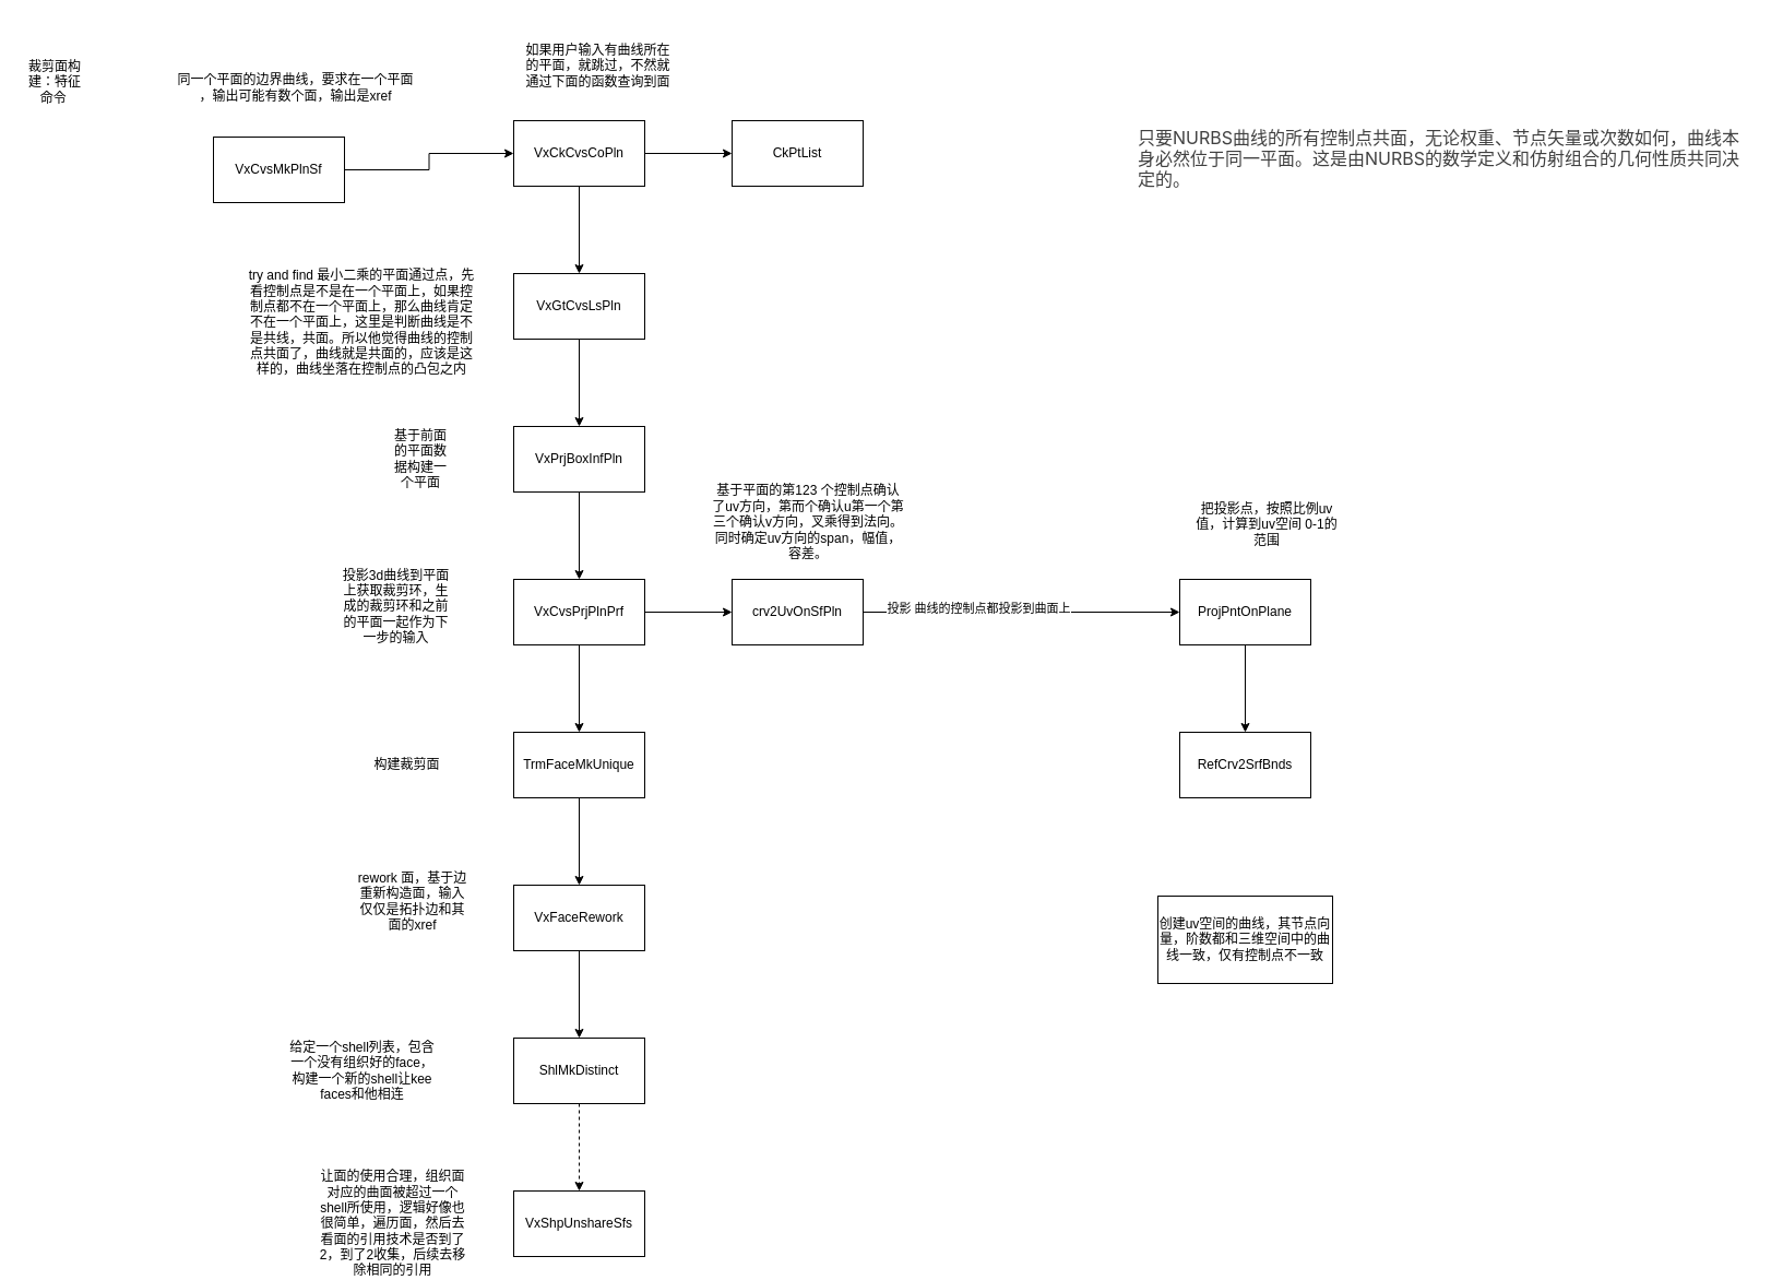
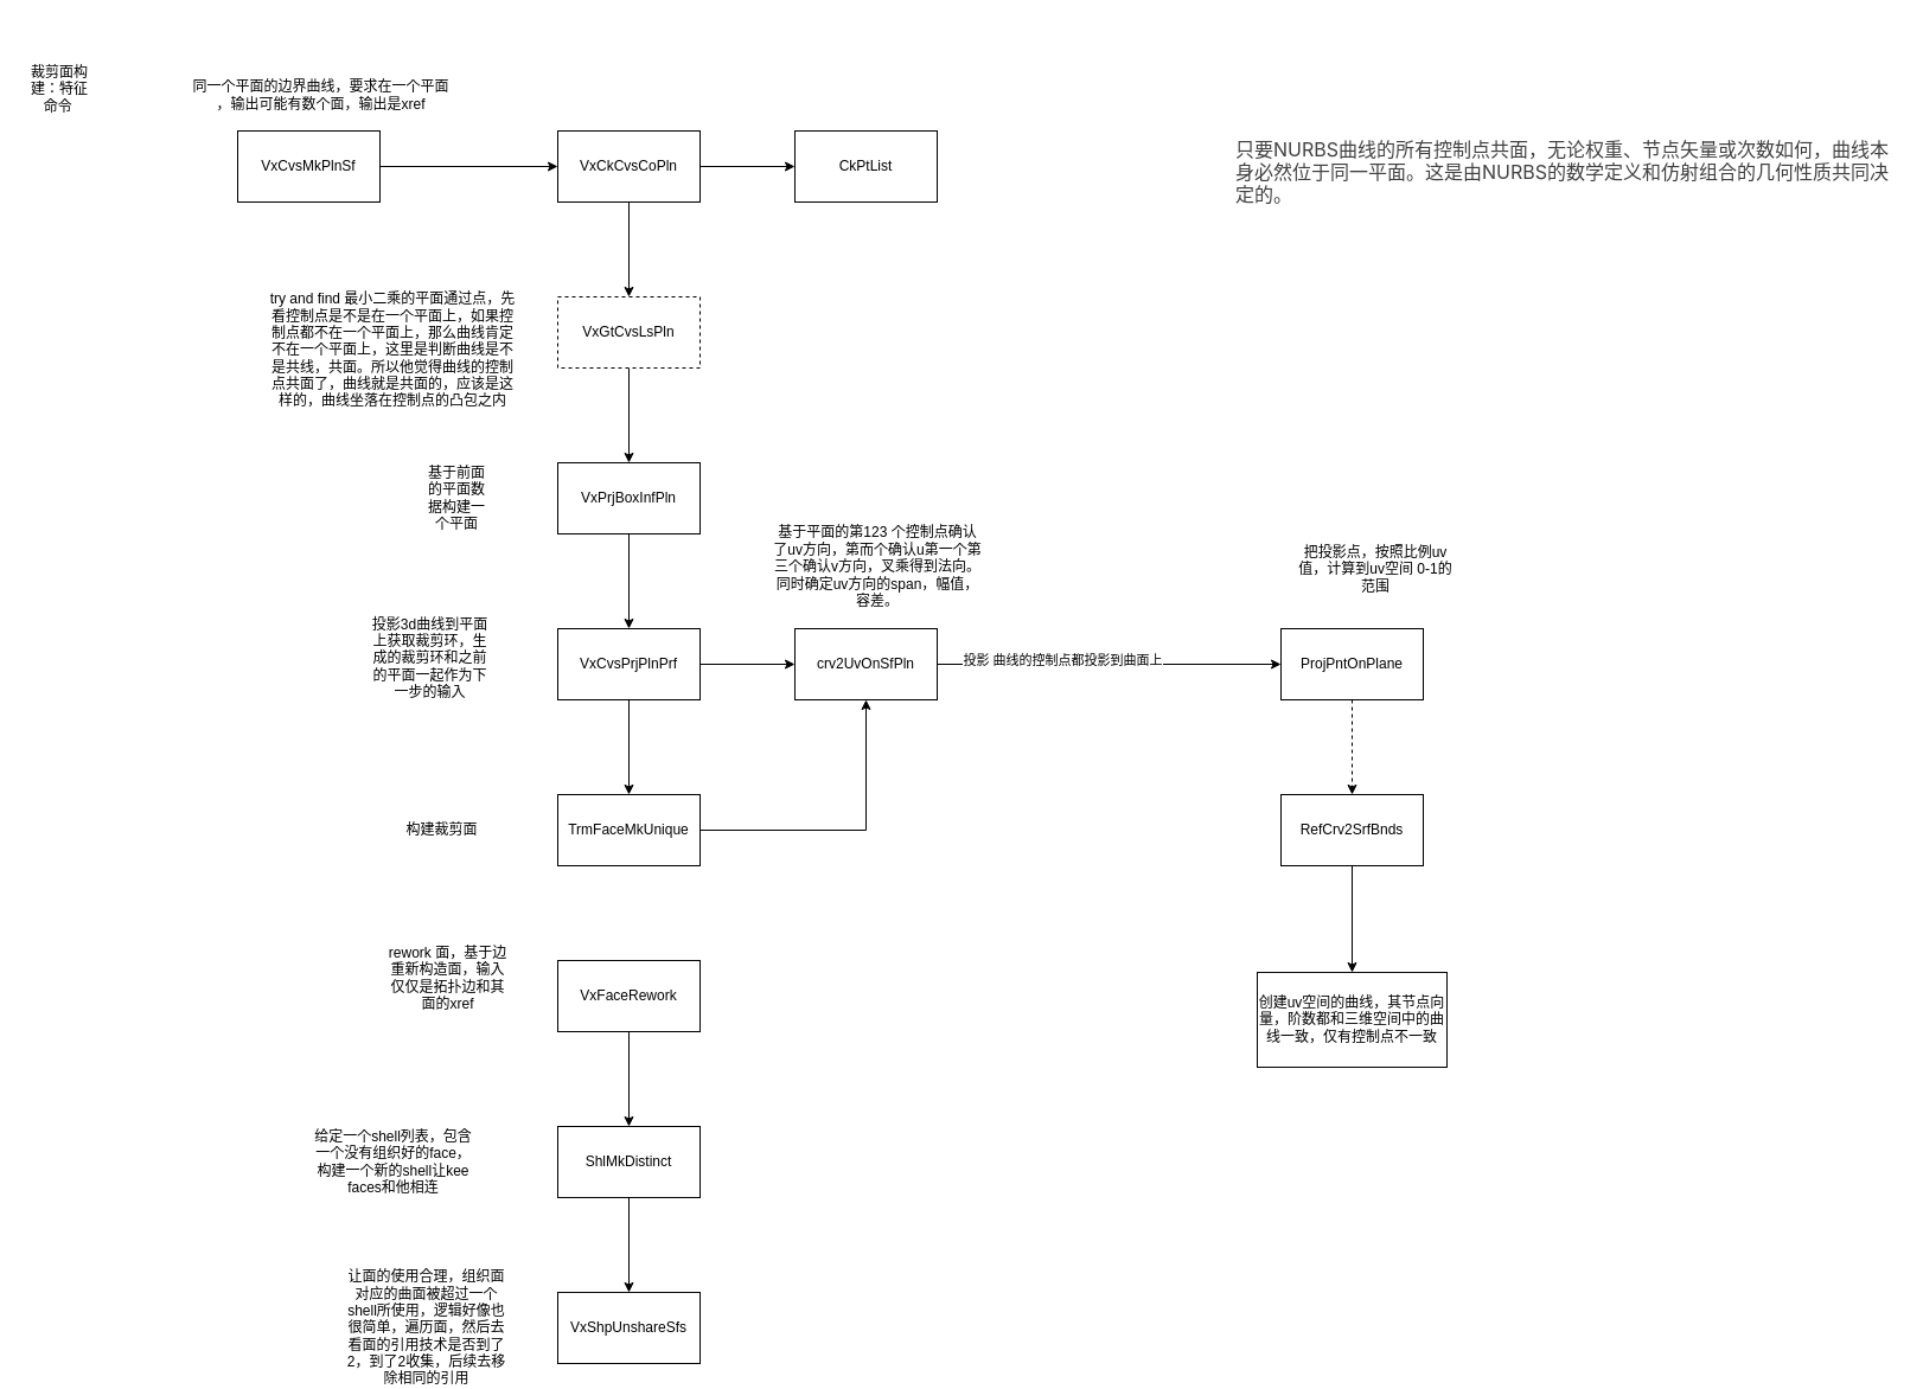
  <mxCell id="0" />
  <mxCell id="1" parent="0" />
  <mxCell id="2" value="裁剪面构建：特征命令&lt;span style=&quot;white-space: pre;&quot;&gt;&#09;&lt;/span&gt;" style="text;html=1;align=center;verticalAlign=middle;whiteSpace=wrap;rounded=0;" parent="1" vertex="1"><mxGeometry x="20" y="60" width="60" height="30" as="geometry" /></mxCell>
  <mxCell id="3" value="" style="edgeStyle=orthogonalEdgeStyle;rounded=0;orthogonalLoop=1;jettySize=auto;html=1;" parent="1" source="4" target="8" edge="1"><mxGeometry relative="1" as="geometry" /></mxCell>
- <mxCell id="4" value="VxCvsMkPlnSf" style="whiteSpace=wrap;html=1;rounded=0;" parent="1" vertex="1"><mxGeometry x="195" y="125" width="120" height="60" as="geometry" /></mxCell>
+ <mxCell id="4" value="VxCvsMkPlnSf" style="whiteSpace=wrap;html=1;rounded=0;" parent="1" vertex="1"><mxGeometry x="200" y="110" width="120" height="60" as="geometry" /></mxCell>
  <mxCell id="5" value="同一个平面的边界曲线，要求在一个平面&lt;div&gt;，输出可能有数个面，输出是xref&lt;/div&gt;" style="text;html=1;align=center;verticalAlign=middle;resizable=0;points=[];autosize=1;strokeColor=none;fillColor=none;" parent="1" vertex="1"><mxGeometry x="150" y="60" width="240" height="40" as="geometry" /></mxCell>
  <mxCell id="6" value="" style="edgeStyle=orthogonalEdgeStyle;rounded=0;orthogonalLoop=1;jettySize=auto;html=1;" parent="1" source="8" target="11" edge="1"><mxGeometry relative="1" as="geometry" /></mxCell>
  <mxCell id="7" value="" style="edgeStyle=orthogonalEdgeStyle;rounded=0;orthogonalLoop=1;jettySize=auto;html=1;" edge="1" parent="1" source="8" target="42"><mxGeometry relative="1" as="geometry" /></mxCell>
  <mxCell id="8" value="VxCkCvsCoPln" style="whiteSpace=wrap;html=1;rounded=0;" parent="1" vertex="1"><mxGeometry x="470" y="110" width="120" height="60" as="geometry" /></mxCell>
- <mxCell id="9" value="如果用户输入有曲线所在的平面，就跳过，不然就通过下面的函数查询到面" style="text;html=1;align=center;verticalAlign=middle;whiteSpace=wrap;rounded=0;" parent="1" vertex="1"><mxGeometry x="475" y="20" width="145" height="80" as="geometry" /></mxCell>
  <mxCell id="10" value="" style="edgeStyle=orthogonalEdgeStyle;rounded=0;orthogonalLoop=1;jettySize=auto;html=1;" parent="1" source="11" target="14" edge="1"><mxGeometry relative="1" as="geometry" /></mxCell>
- <mxCell id="11" value="VxGtCvsLsPln" style="whiteSpace=wrap;html=1;rounded=0;" parent="1" vertex="1"><mxGeometry x="470" y="250" width="120" height="60" as="geometry" /></mxCell>
+ <mxCell id="11" value="VxGtCvsLsPln" style="whiteSpace=wrap;html=1;rounded=0;dashed=1;" parent="1" vertex="1"><mxGeometry x="470" y="250" width="120" height="60" as="geometry" /></mxCell>
  <mxCell id="12" value="try and find 最小二乘的平面通过点，先看控制点是不是在一个平面上，如果控制点都不在一个平面上，那么曲线肯定不在一个平面上，这里是判断曲线是不是共线，共面。所以他觉得曲线的控制点共面了，曲线就是共面的，应该是这样的，曲线坐落在控制点的凸包之内" style="text;html=1;align=center;verticalAlign=middle;whiteSpace=wrap;rounded=0;" parent="1" vertex="1"><mxGeometry x="226.25" y="260" width="210" height="70" as="geometry" /></mxCell>
  <mxCell id="13" value="" style="edgeStyle=orthogonalEdgeStyle;rounded=0;orthogonalLoop=1;jettySize=auto;html=1;" parent="1" source="14" target="18" edge="1"><mxGeometry relative="1" as="geometry" /></mxCell>
  <mxCell id="14" value="VxPrjBoxInfPln" style="whiteSpace=wrap;html=1;rounded=0;" parent="1" vertex="1"><mxGeometry x="470" y="390" width="120" height="60" as="geometry" /></mxCell>
  <mxCell id="15" value="基于前面的平面数据构建一个平面" style="text;html=1;align=center;verticalAlign=middle;whiteSpace=wrap;rounded=0;" parent="1" vertex="1"><mxGeometry x="355" y="405" width="60" height="30" as="geometry" /></mxCell>
  <mxCell id="16" value="" style="edgeStyle=orthogonalEdgeStyle;rounded=0;orthogonalLoop=1;jettySize=auto;html=1;" parent="1" source="18" target="21" edge="1"><mxGeometry relative="1" as="geometry" /></mxCell>
  <mxCell id="17" value="" style="edgeStyle=orthogonalEdgeStyle;rounded=0;orthogonalLoop=1;jettySize=auto;html=1;" parent="1" source="18" target="31" edge="1"><mxGeometry relative="1" as="geometry" /></mxCell>
  <mxCell id="18" value="VxCvsPrjPlnPrf" style="whiteSpace=wrap;html=1;rounded=0;" parent="1" vertex="1"><mxGeometry x="470" y="530" width="120" height="60" as="geometry" /></mxCell>
  <mxCell id="19" value="投影3d曲线到平面上获取裁剪环，生成的裁剪环和之前的平面一起作为下一步的输入" style="text;html=1;align=center;verticalAlign=middle;whiteSpace=wrap;rounded=0;" parent="1" vertex="1"><mxGeometry x="310" y="540" width="105" height="30" as="geometry" /></mxCell>
- <mxCell id="20" value="" style="edgeStyle=orthogonalEdgeStyle;rounded=0;orthogonalLoop=1;jettySize=auto;html=1;" parent="1" source="21" target="24" edge="1"><mxGeometry relative="1" as="geometry" /></mxCell>
+ <mxCell id="20" value="" style="edgeStyle=orthogonalEdgeStyle;rounded=0;orthogonalLoop=1;jettySize=auto;html=1;" parent="1" source="21" target="31" edge="1"><mxGeometry relative="1" as="geometry" /></mxCell>
  <mxCell id="21" value="TrmFaceMkUnique" style="whiteSpace=wrap;html=1;rounded=0;" parent="1" vertex="1"><mxGeometry x="470" y="670" width="120" height="60" as="geometry" /></mxCell>
  <mxCell id="22" value="构建裁剪面" style="text;html=1;align=center;verticalAlign=middle;whiteSpace=wrap;rounded=0;" parent="1" vertex="1"><mxGeometry x="320" y="685" width="105" height="30" as="geometry" /></mxCell>
  <mxCell id="23" value="" style="edgeStyle=orthogonalEdgeStyle;rounded=0;orthogonalLoop=1;jettySize=auto;html=1;" parent="1" source="24" target="27" edge="1"><mxGeometry relative="1" as="geometry" /></mxCell>
  <mxCell id="24" value="VxFaceRework" style="whiteSpace=wrap;html=1;rounded=0;" parent="1" vertex="1"><mxGeometry x="470" y="810" width="120" height="60" as="geometry" /></mxCell>
  <mxCell id="25" value="rework 面，基于边重新构造面，输入仅仅是拓扑边和其面的xref" style="text;html=1;align=center;verticalAlign=middle;whiteSpace=wrap;rounded=0;" parent="1" vertex="1"><mxGeometry x="325" y="810" width="105" height="30" as="geometry" /></mxCell>
- <mxCell id="26" value="" style="edgeStyle=orthogonalEdgeStyle;rounded=0;orthogonalLoop=1;jettySize=auto;html=1;dashed=1;" parent="1" source="27" target="28" edge="1"><mxGeometry relative="1" as="geometry" /></mxCell>
+ <mxCell id="26" value="" style="edgeStyle=orthogonalEdgeStyle;rounded=0;orthogonalLoop=1;jettySize=auto;html=1;" parent="1" source="27" target="28" edge="1"><mxGeometry relative="1" as="geometry" /></mxCell>
  <mxCell id="27" value="ShlMkDistinct" style="whiteSpace=wrap;html=1;rounded=0;" parent="1" vertex="1"><mxGeometry x="470" y="950" width="120" height="60" as="geometry" /></mxCell>
  <mxCell id="28" value="VxShpUnshareSfs" style="whiteSpace=wrap;html=1;rounded=0;" parent="1" vertex="1"><mxGeometry x="470" y="1090" width="120" height="60" as="geometry" /></mxCell>
  <mxCell id="29" value="" style="edgeStyle=orthogonalEdgeStyle;rounded=0;orthogonalLoop=1;jettySize=auto;html=1;" parent="1" source="31" target="34" edge="1"><mxGeometry relative="1" as="geometry" /></mxCell>
  <mxCell id="30" value="投影 曲线的控制点都投影到曲面上" style="edgeLabel;html=1;align=center;verticalAlign=middle;resizable=0;points=[];" parent="29" vertex="1" connectable="0"><mxGeometry x="-0.277" y="4" relative="1" as="geometry"><mxPoint as="offset" /></mxGeometry></mxCell>
  <mxCell id="31" value="crv2UvOnSfPln" style="whiteSpace=wrap;html=1;rounded=0;" parent="1" vertex="1"><mxGeometry x="670" y="530" width="120" height="60" as="geometry" /></mxCell>
  <mxCell id="32" value="基于平面的第123 个控制点确认了uv方向，第而个确认u第一个第三个确认v方向，叉乘得到法向。同时确定uv方向的span，幅值，容差。&lt;div&gt;&lt;br&gt;&lt;/div&gt;" style="text;html=1;align=center;verticalAlign=middle;whiteSpace=wrap;rounded=0;" parent="1" vertex="1"><mxGeometry x="650" y="450" width="180" height="70" as="geometry" /></mxCell>
- <mxCell id="33" value="" style="edgeStyle=orthogonalEdgeStyle;rounded=0;orthogonalLoop=1;jettySize=auto;html=1;" parent="1" source="34" target="37" edge="1"><mxGeometry relative="1" as="geometry" /></mxCell>
+ <mxCell id="33" value="" style="edgeStyle=orthogonalEdgeStyle;rounded=0;orthogonalLoop=1;jettySize=auto;html=1;dashed=1;" parent="1" source="34" target="37" edge="1"><mxGeometry relative="1" as="geometry" /></mxCell>
  <mxCell id="34" value="ProjPntOnPlane" style="whiteSpace=wrap;html=1;rounded=0;" parent="1" vertex="1"><mxGeometry x="1080" y="530" width="120" height="60" as="geometry" /></mxCell>
  <mxCell id="35" value="把投影点，按照比例uv值，计算到uv空间 0-1的范围" style="text;strokeColor=none;align=center;fillColor=none;html=1;verticalAlign=middle;whiteSpace=wrap;rounded=0;" parent="1" vertex="1"><mxGeometry x="1090" y="440" width="140" height="80" as="geometry" /></mxCell>
+ <mxCell id="36" value="" style="edgeStyle=orthogonalEdgeStyle;rounded=0;orthogonalLoop=1;jettySize=auto;html=1;" parent="1" source="37" target="38" edge="1"><mxGeometry relative="1" as="geometry" /></mxCell>
  <mxCell id="37" value="RefCrv2SrfBnds" style="rounded=0;whiteSpace=wrap;html=1;" parent="1" vertex="1"><mxGeometry x="1080" y="670" width="120" height="60" as="geometry" /></mxCell>
  <mxCell id="38" value="创建uv空间的曲线，其节点向量，阶数都和三维空间中的曲线一致，仅有控制点不一致" style="rounded=0;whiteSpace=wrap;html=1;" parent="1" vertex="1"><mxGeometry x="1060" y="820" width="160" height="80" as="geometry" /></mxCell>
  <mxCell id="39" value="给定一个shell列表，包含一个没有组织好的face，构建一个新的shell让kee faces和他相连" style="text;html=1;align=center;verticalAlign=middle;whiteSpace=wrap;rounded=0;" parent="1" vertex="1"><mxGeometry x="260" y="945.5" width="142.5" height="69" as="geometry" /></mxCell>
  <mxCell id="40" value="让面的使用合理，组织面对应的曲面被超过一个shell所使用，逻辑好像也很简单，遍历面，然后去看面的引用技术是否到了2，到了2收集，后续去移除相同的引用" style="text;html=1;align=center;verticalAlign=middle;whiteSpace=wrap;rounded=0;" parent="1" vertex="1"><mxGeometry x="287.5" y="1105" width="142.5" height="30" as="geometry" /></mxCell>
  <mxCell id="41" value="&lt;span style=&quot;color: rgb(64, 64, 64); font-family: Inter, system-ui, -apple-system, BlinkMacSystemFont, &amp;quot;Segoe UI&amp;quot;, Roboto, &amp;quot;Noto Sans&amp;quot;, Ubuntu, Cantarell, &amp;quot;Helvetica Neue&amp;quot;, Oxygen, &amp;quot;Open Sans&amp;quot;, sans-serif; font-size: 16.002px; font-style: normal; font-variant-ligatures: normal; font-variant-caps: normal; font-weight: 400; letter-spacing: normal; orphans: 2; text-align: start; text-indent: 0px; text-transform: none; widows: 2; word-spacing: 0px; -webkit-text-stroke-width: 0px; white-space: normal; text-decoration-thickness: initial; text-decoration-style: initial; text-decoration-color: initial; display: inline !important; float: none;&quot;&gt;只要NURBS曲线的所有控制点共面，无论权重、节点矢量或次数如何，曲线本身必然位于同一平面。这是由NURBS的数学定义和仿射组合的几何性质共同决定的。&lt;/span&gt;" style="text;whiteSpace=wrap;html=1;" parent="1" vertex="1"><mxGeometry x="1040" y="110" width="560" height="80" as="geometry" /></mxCell>
  <mxCell id="42" value="CkPtList" style="whiteSpace=wrap;html=1;rounded=0;" vertex="1" parent="1"><mxGeometry x="670" y="110" width="120" height="60" as="geometry" /></mxCell>
